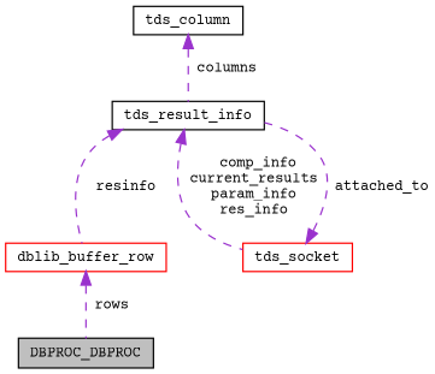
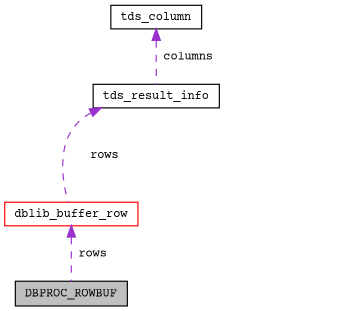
  digraph {
    fontname="Courier Prime"
    node [color=black fillcolor=white fontname="Courier Prime" fontsize=10 shape=record style=filled]
    edge [color=darkorchid3 dir=back fontname="Courier Prime" fontsize=10 labelfontname=Helvetica labelfontsize=10 style=dashed]
-   n1 [fillcolor=grey75 fontcolor=black height=0.2 label=DBPROC_DBPROC width=0.4]
+   n1 [fillcolor=grey75 fontcolor=black height=0.2 label=DBPROC_ROWBUF width=0.4]
    n2 [color=red height=0.2 label=dblib_buffer_row width=0.4]
    n3 [height=0.2 label=tds_result_info width=0.4]
-   n4 [color=red height=0.2 label=tds_socket width=0.4]
    n5 [height=0.2 label=tds_column width=0.4]
    n2 -> n1 [label=" rows"]
-   n3 -> n2 [label=" resinfo"]
-   n3 -> n4 [label=" comp_info\ncurrent_results\nparam_info\nres_info"]
-   n4 -> n3 [label=" attached_to"]
+   n3 -> n2 [label=" rows"]
    n5 -> n3 [label=" columns"]
  }
